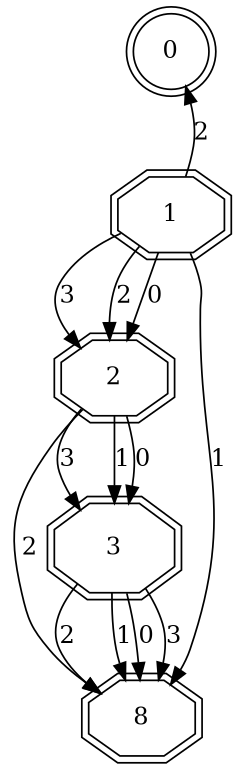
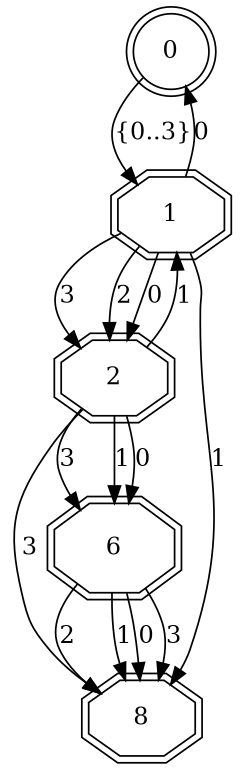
  digraph {
    node [shape=doubleoctagon]
    0 [shape=doublecircle]
    1
    2
    n4 [label=8]
-   3
-   1 -> 0 [label=2]
+   3 [label=6]
+   0 -> 1 [label="{0..3}"]
+   1 -> 0 [label=0]
    1 -> 2 [label=3]
    1 -> 2 [label=2]
    1 -> 2 [label=0]
    1 -> n4 [label=1]
-   2 -> n4 [label=2]
+   2 -> 1 [label=1]
+   2 -> n4 [label=3]
    2 -> 3 [label=3]
    2 -> 3 [label=1]
    2 -> 3 [label=0]
    3 -> n4 [label=2]
    3 -> n4 [label=1]
    3 -> n4 [label=0]
    3 -> n4 [label=3]
  }
